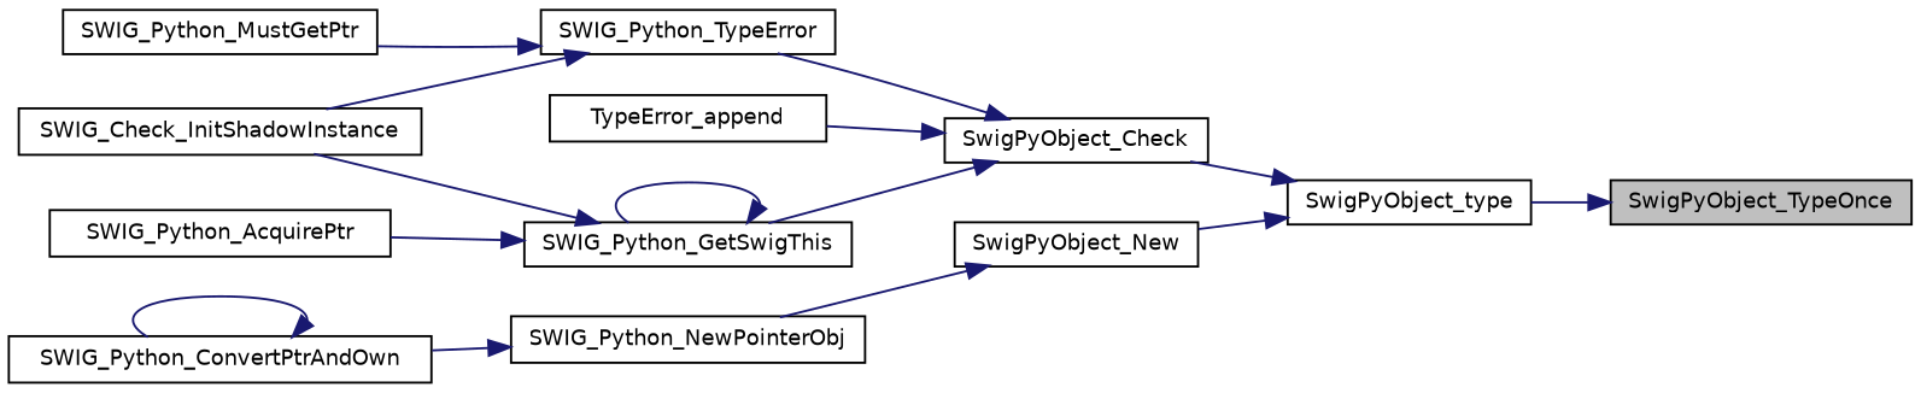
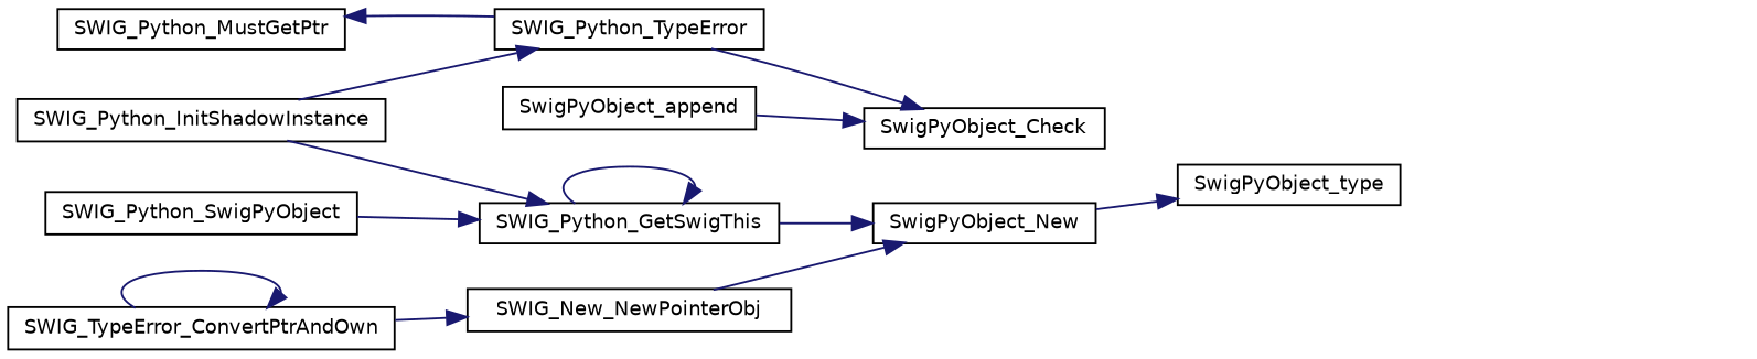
  digraph {
    rankdir=RL
    node [color=black fillcolor=white fontname=Helvetica fontsize=10 shape=record style=filled]
    edge [color=midnightblue dir=back fontname=Helvetica fontsize=10 labelfontname=Helvetica labelfontsize=10 style=solid]
-   n1 [fillcolor=grey75 fontcolor=black height=0.2 label=SwigPyObject_TypeOnce width=0.4]
    n2 [height=0.2 label=SwigPyObject_type width=0.4]
    n3 [height=0.2 label=SwigPyObject_Check width=0.4]
    n4 [height=0.2 label=SwigPyObject_New width=0.4]
    n5 [height=0.2 label=SWIG_Python_GetSwigThis width=0.4]
    n6 [height=0.2 label=SWIG_Python_TypeError width=0.4]
-   n7 [height=0.2 label=TypeError_append width=0.4]
-   n8 [height=0.2 label=SWIG_Python_NewPointerObj width=0.4]
-   n9 [height=0.2 label=SWIG_Python_AcquirePtr width=0.4]
-   n10 [height=0.2 label=SWIG_Check_InitShadowInstance width=0.4]
+   n7 [height=0.2 label=SwigPyObject_append width=0.4]
+   n8 [height=0.2 label=SWIG_New_NewPointerObj width=0.4]
+   n9 [height=0.2 label=SWIG_Python_SwigPyObject width=0.4]
+   n10 [height=0.2 label=SWIG_Python_InitShadowInstance width=0.4]
    n11 [height=0.2 label=SWIG_Python_MustGetPtr width=0.4]
-   n12 [height=0.2 label=SWIG_Python_ConvertPtrAndOwn width=0.4]
-   n1 -> n2
-   n2 -> n3
+   n12 [height=0.2 label=SWIG_TypeError_ConvertPtrAndOwn width=0.4]
    n2 -> n4
-   n3 -> n5
+   n4 -> n5
    n3 -> n6
    n3 -> n7
    n4 -> n8
    n5 -> n5
    n5 -> n9
    n5 -> n10
    n6 -> n10
-   n6 -> n11
+   n11 -> n6
    n8 -> n12
    n12 -> n12
  }
